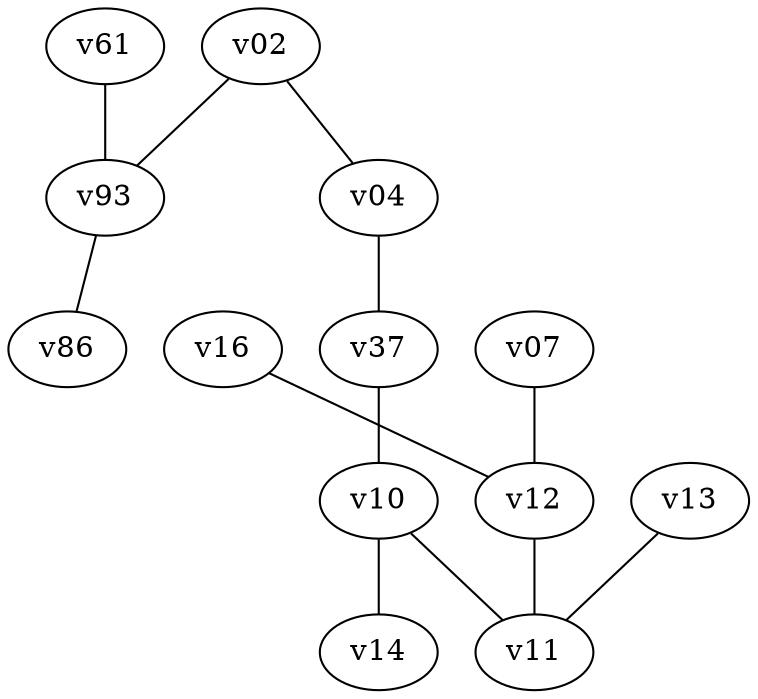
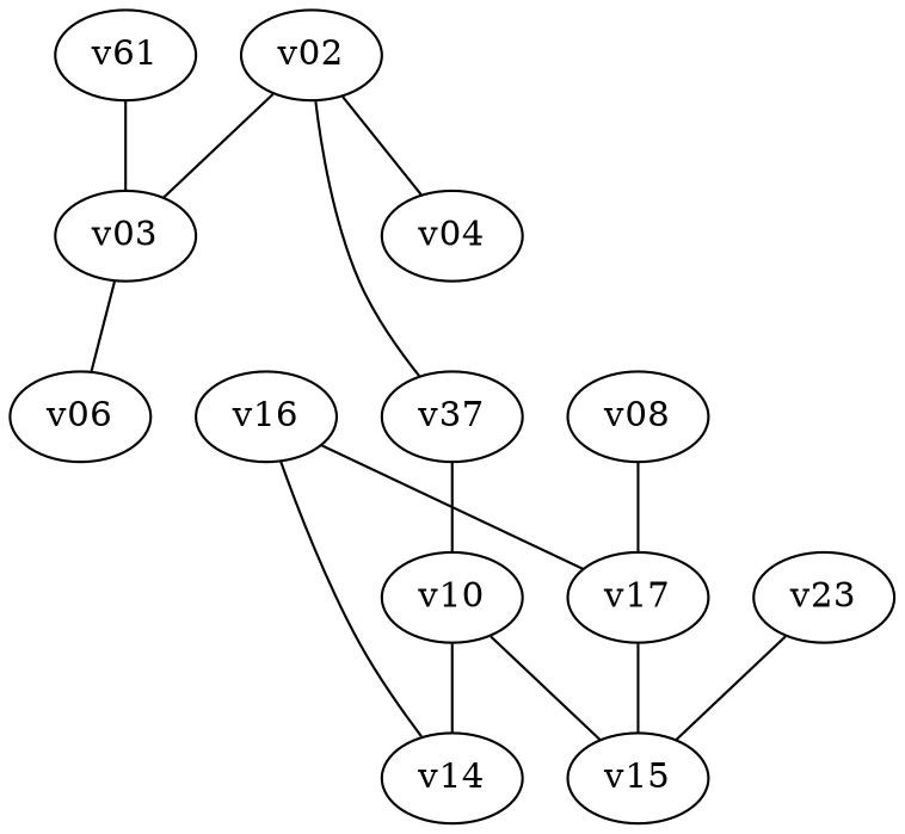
  graph {
    edge [weight=77]
    n1 [label=v61]
-   v03 [label=v93]
-   v06 [label=v86]
+   v03
+   v06
    v02
    v04
    n6 [label=v37]
    v10
-   v08 [label=v07]
-   v12
+   v08
+   v12 [label=v17]
    v14
-   v15 [label=v11]
-   v13
+   v15
+   v13 [label=v23]
    n13 [label=v16]
    n1 -- v03 [weight=59]
    v03 -- v06 [weight=98]
    v02 -- v03 [weight=127]
    v02 -- v04 [weight=70]
-   v04 -- n6 [weight=58]
+   v02 -- n6 [weight=58]
    n6 -- v10 [weight=144]
    v10 -- v14 [weight=88]
    v10 -- v15 [weight=86]
    v08 -- v12
    v12 -- v15 [weight=68]
    v13 -- v15
    n13 -- v12 [weight=25]
+   n13 -- v14 [weight=66]
  }
